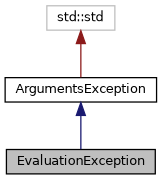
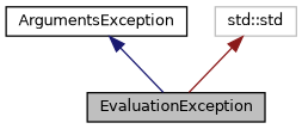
  digraph {
    node [color=black fillcolor=white fontname=Helvetica fontsize=10 shape=record style=filled]
    edge [dir=back fontname=Helvetica fontsize=10 labelfontname=Helvetica labelfontsize=10 style=solid]
    n1 [fillcolor=grey75 fontcolor=black height=0.2 label=EvaluationException width=0.4]
    n2 [height=0.2 label=ArgumentsException width=0.4]
    n3 [color=grey75 height=0.2 label="std::std" width=0.4]
    n2 -> n1 [color=midnightblue]
-   n3 -> n2 [color=firebrick4]
+   n3 -> n1 [color=firebrick4]
  }
